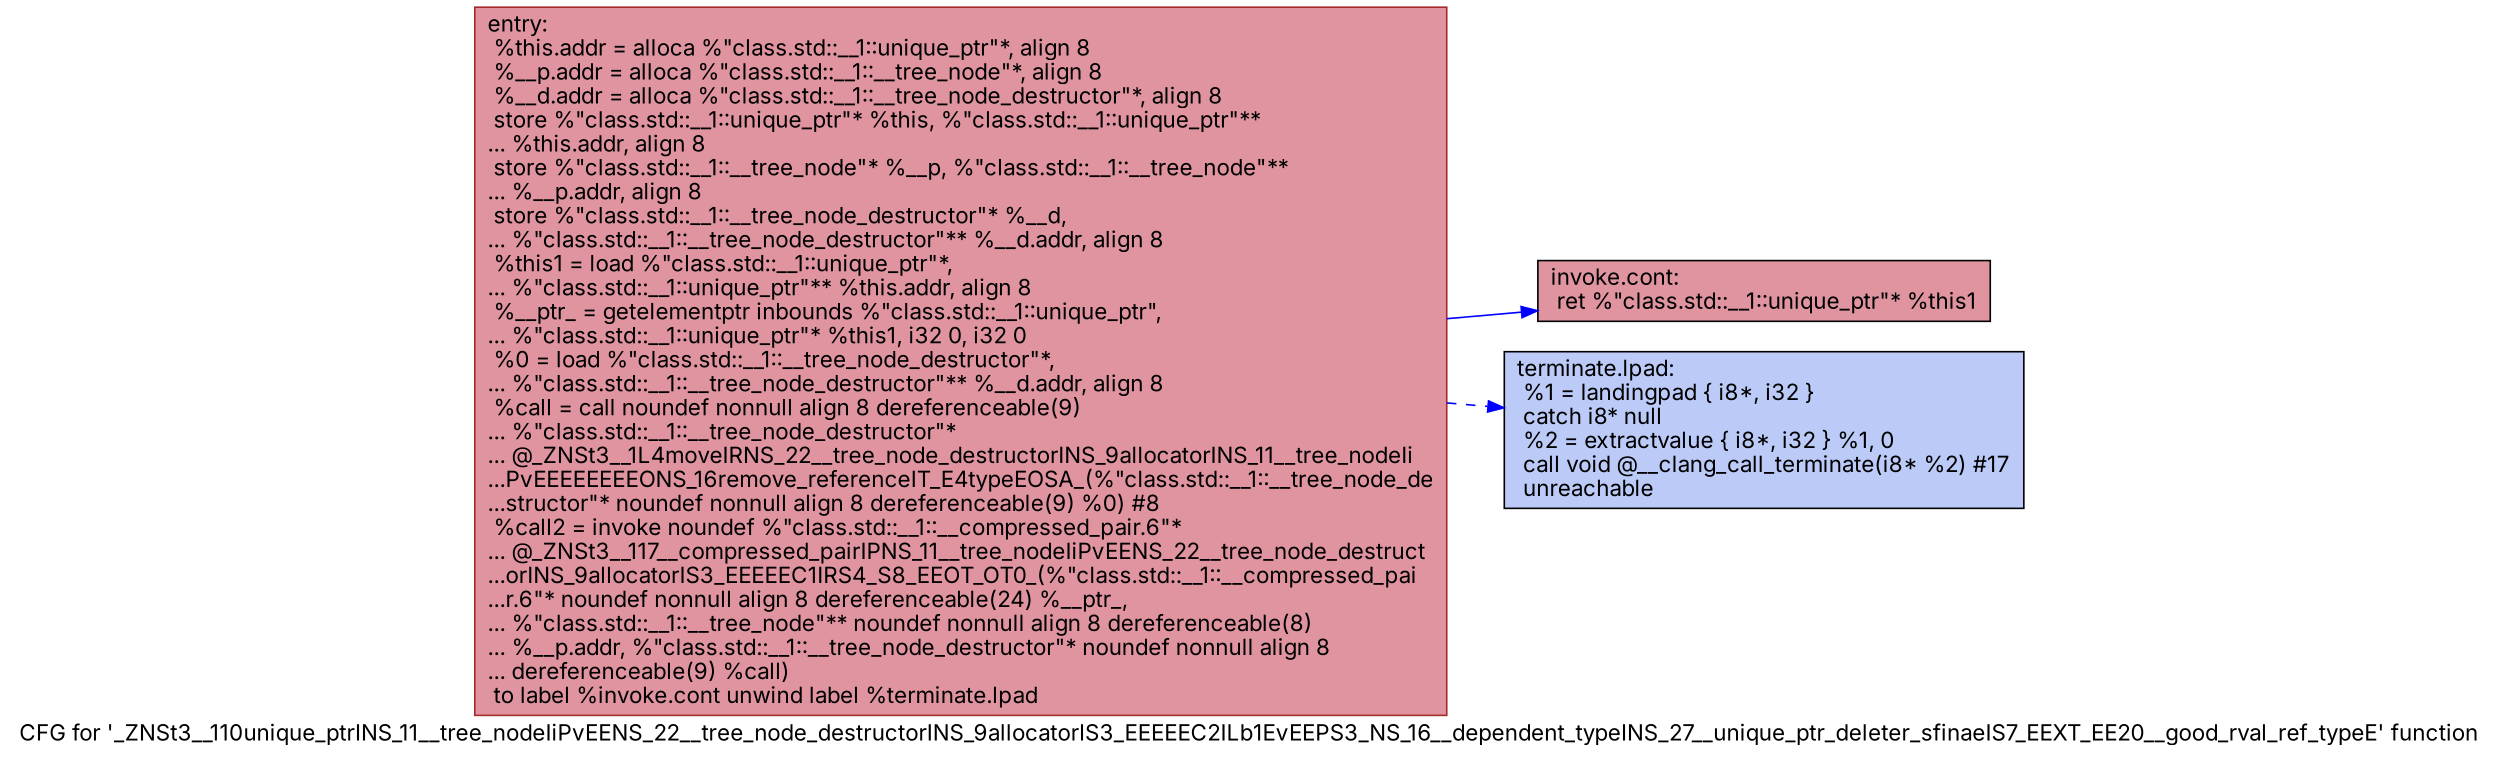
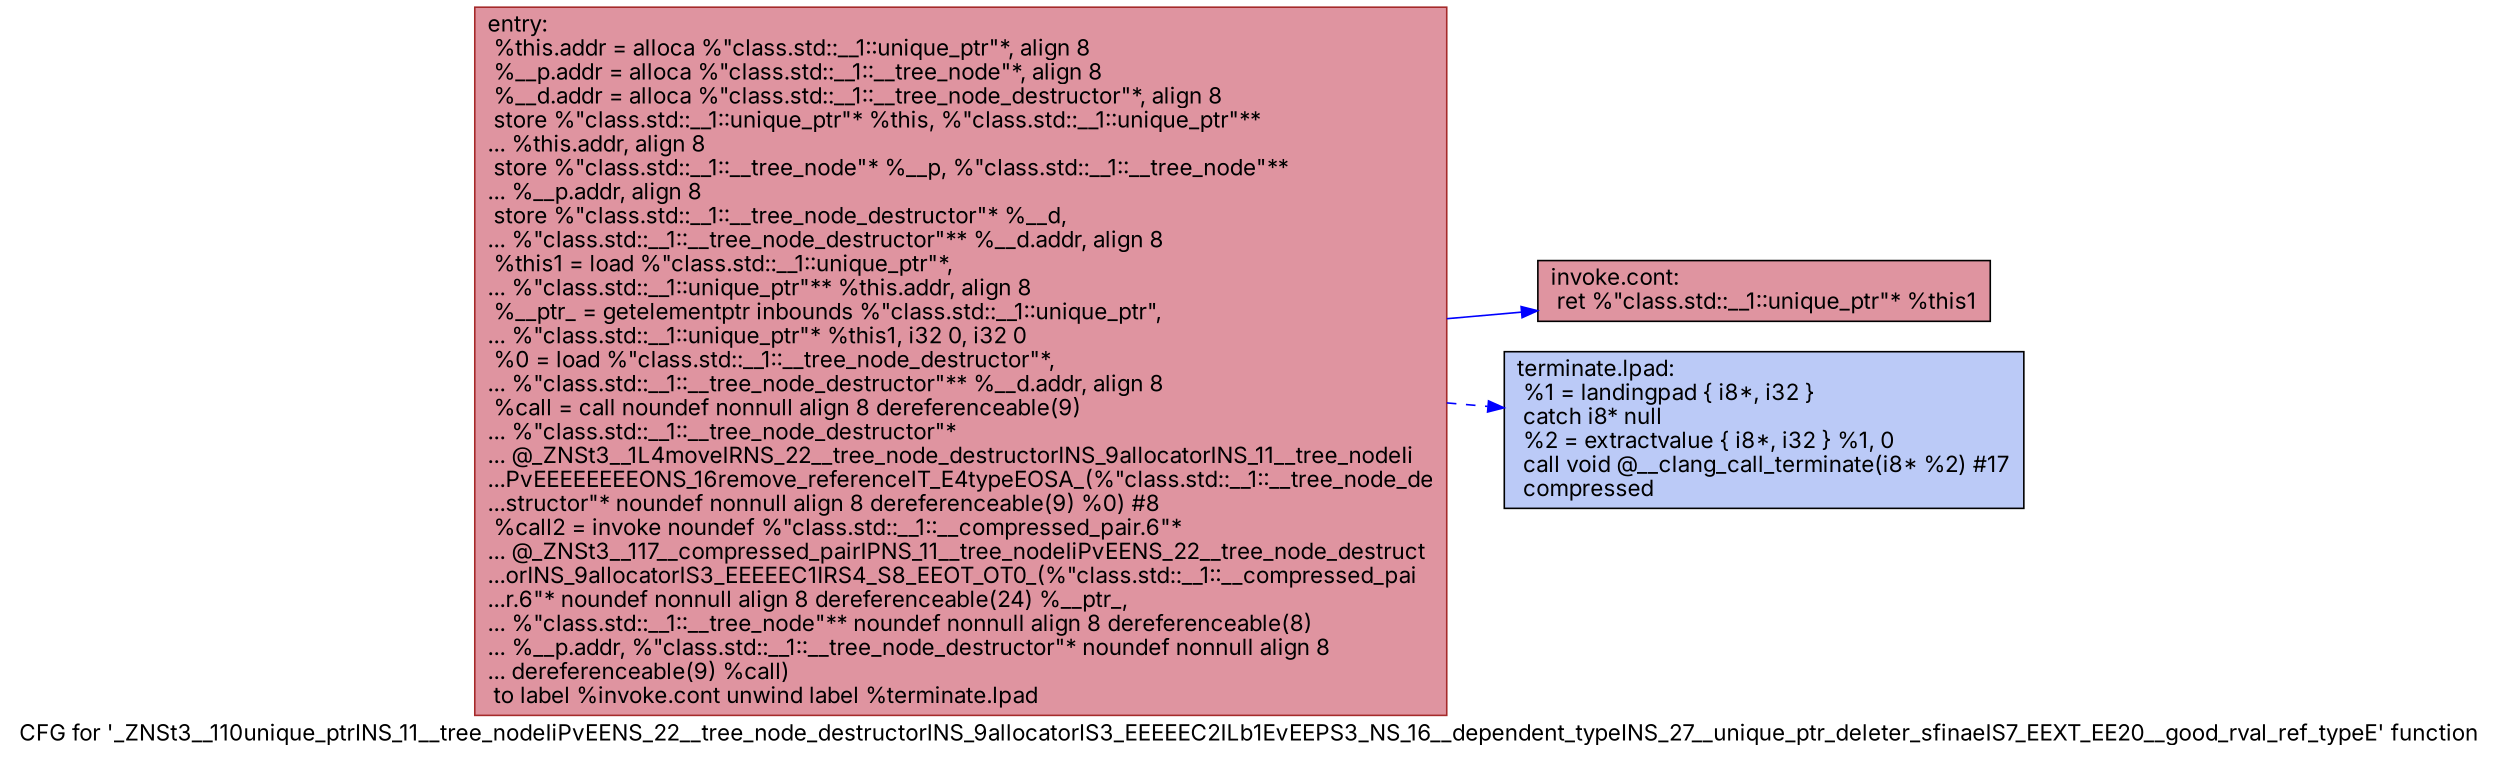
  digraph {
    label="CFG for '_ZNSt3__110unique_ptrINS_11__tree_nodeIiPvEENS_22__tree_node_destructorINS_9allocatorIS3_EEEEEC2ILb1EvEEPS3_NS_16__dependent_typeINS_27__unique_ptr_deleter_sfinaeIS7_EEXT_EE20__good_rval_ref_typeE' function"
    rankdir=LR
    fontname=Inter
    node [color=black fillcolor="#b70d2870" shape=record style=filled fontname=Inter]
    edge [color=blue fontname=Inter]
    n1 [color=brown label="{entry:\l  %this.addr = alloca %\"class.std::__1::unique_ptr\"*, align 8\l  %__p.addr = alloca %\"class.std::__1::__tree_node\"*, align 8\l  %__d.addr = alloca %\"class.std::__1::__tree_node_destructor\"*, align 8\l  store %\"class.std::__1::unique_ptr\"* %this, %\"class.std::__1::unique_ptr\"**\l... %this.addr, align 8\l  store %\"class.std::__1::__tree_node\"* %__p, %\"class.std::__1::__tree_node\"**\l... %__p.addr, align 8\l  store %\"class.std::__1::__tree_node_destructor\"* %__d,\l... %\"class.std::__1::__tree_node_destructor\"** %__d.addr, align 8\l  %this1 = load %\"class.std::__1::unique_ptr\"*,\l... %\"class.std::__1::unique_ptr\"** %this.addr, align 8\l  %__ptr_ = getelementptr inbounds %\"class.std::__1::unique_ptr\",\l... %\"class.std::__1::unique_ptr\"* %this1, i32 0, i32 0\l  %0 = load %\"class.std::__1::__tree_node_destructor\"*,\l... %\"class.std::__1::__tree_node_destructor\"** %__d.addr, align 8\l  %call = call noundef nonnull align 8 dereferenceable(9)\l... %\"class.std::__1::__tree_node_destructor\"*\l... @_ZNSt3__1L4moveIRNS_22__tree_node_destructorINS_9allocatorINS_11__tree_nodeIi\l...PvEEEEEEEEONS_16remove_referenceIT_E4typeEOSA_(%\"class.std::__1::__tree_node_de\l...structor\"* noundef nonnull align 8 dereferenceable(9) %0) #8\l  %call2 = invoke noundef %\"class.std::__1::__compressed_pair.6\"*\l... @_ZNSt3__117__compressed_pairIPNS_11__tree_nodeIiPvEENS_22__tree_node_destruct\l...orINS_9allocatorIS3_EEEEEC1IRS4_S8_EEOT_OT0_(%\"class.std::__1::__compressed_pai\l...r.6\"* noundef nonnull align 8 dereferenceable(24) %__ptr_,\l... %\"class.std::__1::__tree_node\"** noundef nonnull align 8 dereferenceable(8)\l... %__p.addr, %\"class.std::__1::__tree_node_destructor\"* noundef nonnull align 8\l... dereferenceable(9) %call)\l          to label %invoke.cont unwind label %terminate.lpad\l}"]
    n2 [label="{invoke.cont:                                      \l  ret %\"class.std::__1::unique_ptr\"* %this1\l}"]
-   n3 [fillcolor="#6687ed70" label="{terminate.lpad:                                   \l  %1 = landingpad \{ i8*, i32 \}\l          catch i8* null\l  %2 = extractvalue \{ i8*, i32 \} %1, 0\l  call void @__clang_call_terminate(i8* %2) #17\l  unreachable\l}"]
+   n3 [fillcolor="#6687ed70" label="{terminate.lpad:                                   \l  %1 = landingpad \{ i8*, i32 \}\l          catch i8* null\l  %2 = extractvalue \{ i8*, i32 \} %1, 0\l  call void @__clang_call_terminate(i8* %2) #17\l  compressed\l}"]
    n1 -> n2 [style=solid]
    n1 -> n3 [style=dashed]
  }
